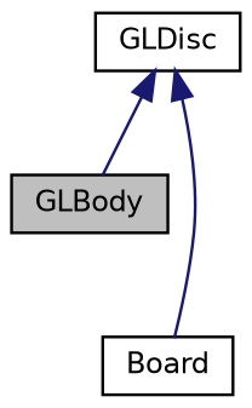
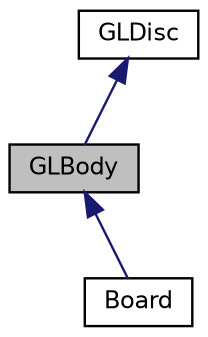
  digraph {
    node [color=black fillcolor=white fontname=Helvetica fontsize=10 shape=record style=filled]
    edge [color=midnightblue dir=back fontname=Helvetica fontsize=10 labelfontname=Helvetica labelfontsize=10 style=solid]
    n1 [fillcolor=grey75 fontcolor=black height=0.2 label=GLBody width=0.4]
    n2 [height=0.2 label=Board width=0.4]
    n3 [height=0.2 label=GLDisc width=0.4]
-   n3 -> n2
+   n1 -> n2
    n3 -> n1
  }
